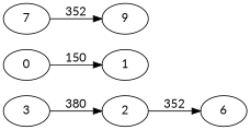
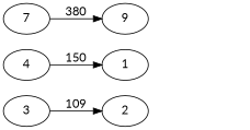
  digraph {
    fontname=Lato
    rankdir=LR
    node [fontname=Lato]
    edge [fontname=Lato]
    3
    2
-   6
-   4 [label=0]
+   4
    1
    7
    9
-   3 -> 2 [label=380]
-   2 -> 6 [label=352]
+   3 -> 2 [label=109]
    4 -> 1 [label=150]
-   7 -> 9 [label=352]
+   7 -> 9 [label=380]
  }
